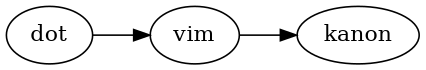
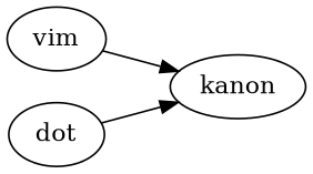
  digraph {
    rankdir=LR
    vim
    kanon
    dot
    vim -> kanon
-   dot -> vim
+   dot -> kanon
  }
